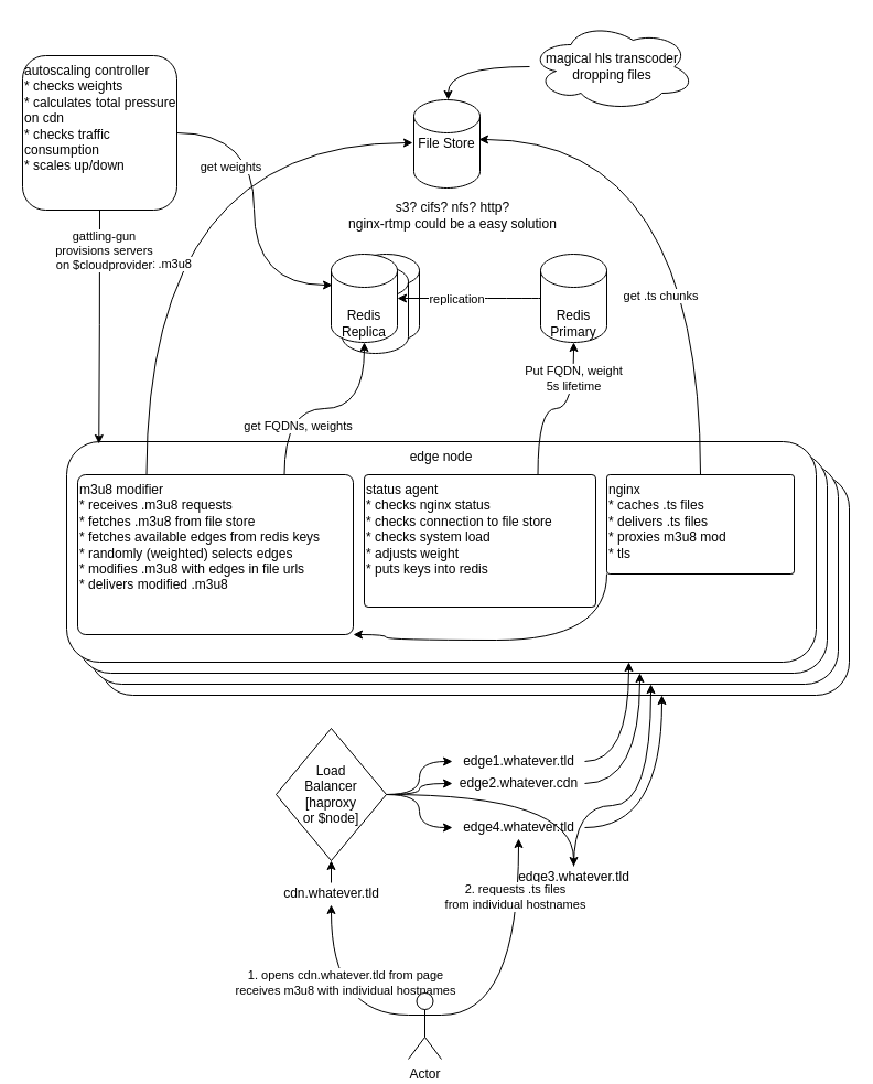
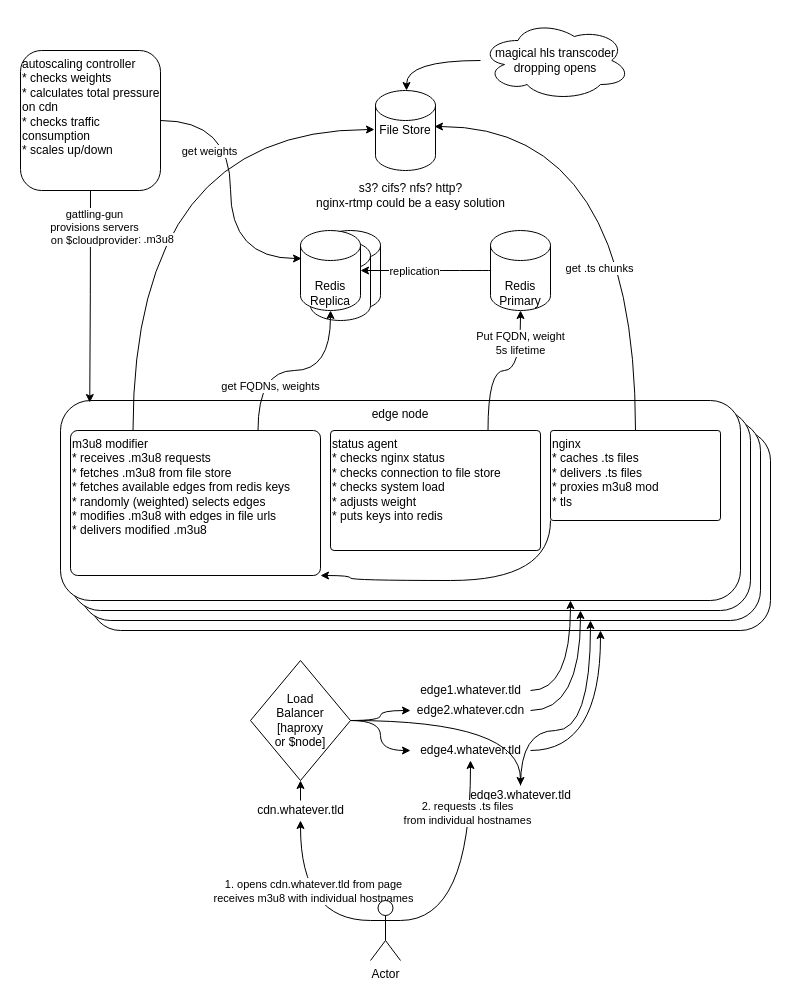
  <mxCell id="0" />
  <mxCell id="1" parent="0" />
  <mxCell id="2" value="" style="shape=cylinder2;whiteSpace=wrap;html=1;boundedLbl=1;backgroundOutline=1;size=15;align=center;verticalAlign=bottom;" vertex="1" parent="1"><mxGeometry x="320" y="230" width="60" height="80" as="geometry" /></mxCell>
  <mxCell id="3" value="" style="shape=cylinder2;whiteSpace=wrap;html=1;boundedLbl=1;backgroundOutline=1;size=15;align=center;verticalAlign=bottom;" vertex="1" parent="1"><mxGeometry x="310" y="240" width="60" height="80" as="geometry" /></mxCell>
  <mxCell id="4" value="edge node" style="rounded=1;whiteSpace=wrap;html=1;verticalAlign=top;" vertex="1" parent="1"><mxGeometry x="90" y="430" width="680" height="200" as="geometry" /></mxCell>
  <mxCell id="5" value="edge node" style="rounded=1;whiteSpace=wrap;html=1;verticalAlign=top;" vertex="1" parent="1"><mxGeometry x="80" y="420" width="680" height="200" as="geometry" /></mxCell>
  <mxCell id="6" value="edge node" style="rounded=1;whiteSpace=wrap;html=1;verticalAlign=top;" vertex="1" parent="1"><mxGeometry x="70" y="410" width="680" height="200" as="geometry" /></mxCell>
  <mxCell id="7" value="File Store" style="shape=cylinder2;whiteSpace=wrap;html=1;boundedLbl=1;backgroundOutline=1;size=15;" vertex="1" parent="1"><mxGeometry x="375" y="90" width="60" height="80" as="geometry" /></mxCell>
  <mxCell id="8" style="edgeStyle=orthogonalEdgeStyle;curved=1;rounded=0;orthogonalLoop=1;jettySize=auto;html=1;" edge="1" parent="1" source="10" target="24"><mxGeometry relative="1" as="geometry" /></mxCell>
  <mxCell id="9" value="replication" style="edgeLabel;html=1;align=center;verticalAlign=middle;resizable=0;points=[];" vertex="1" connectable="0" parent="8"><mxGeometry x="0.185" relative="1" as="geometry"><mxPoint as="offset" /></mxGeometry></mxCell>
  <mxCell id="10" value="Redis Primary" style="shape=cylinder2;whiteSpace=wrap;html=1;boundedLbl=1;backgroundOutline=1;size=15;verticalAlign=bottom;" vertex="1" parent="1"><mxGeometry x="490" y="230" width="60" height="80" as="geometry" /></mxCell>
  <mxCell id="11" value="edge node" style="rounded=1;whiteSpace=wrap;html=1;verticalAlign=top;" vertex="1" parent="1"><mxGeometry x="60" y="400" width="680" height="200" as="geometry" /></mxCell>
  <mxCell id="12" value="status agent&lt;br&gt;* checks nginx status&lt;br&gt;* checks connection to file store&lt;br&gt;* checks system load&lt;br&gt;* adjusts weight&lt;br&gt;* puts keys into redis" style="rounded=1;whiteSpace=wrap;html=1;align=left;arcSize=3;verticalAlign=top;" vertex="1" parent="1"><mxGeometry x="330" y="430" width="210" height="120" as="geometry" /></mxCell>
  <mxCell id="13" style="edgeStyle=orthogonalEdgeStyle;curved=1;rounded=0;orthogonalLoop=1;jettySize=auto;html=1;exitX=0.5;exitY=0;exitDx=0;exitDy=0;entryX=0.983;entryY=0.45;entryDx=0;entryDy=0;entryPerimeter=0;" edge="1" parent="1" source="16" target="7"><mxGeometry relative="1" as="geometry" /></mxCell>
  <mxCell id="14" value="get .ts chunks" style="edgeLabel;html=1;align=center;verticalAlign=middle;resizable=0;points=[];" vertex="1" connectable="0" parent="13"><mxGeometry x="-0.354" y="37" relative="1" as="geometry"><mxPoint as="offset" /></mxGeometry></mxCell>
  <mxCell id="15" style="edgeStyle=orthogonalEdgeStyle;curved=1;rounded=0;orthogonalLoop=1;jettySize=auto;html=1;exitX=0;exitY=1;exitDx=0;exitDy=0;entryX=1;entryY=1;entryDx=0;entryDy=0;" edge="1" parent="1" source="16" target="23"><mxGeometry relative="1" as="geometry"><Array as="points"><mxPoint x="350" y="580" /><mxPoint x="350" y="575" /></Array></mxGeometry></mxCell>
  <mxCell id="16" value="nginx&lt;br&gt;* caches .ts files&lt;br&gt;* delivers .ts files&lt;br&gt;* proxies m3u8 mod&lt;br&gt;* tls" style="rounded=1;whiteSpace=wrap;html=1;align=left;arcSize=3;verticalAlign=top;" vertex="1" parent="1"><mxGeometry x="550" y="430" width="170" height="90" as="geometry" /></mxCell>
  <mxCell id="17" style="edgeStyle=orthogonalEdgeStyle;rounded=0;orthogonalLoop=1;jettySize=auto;html=1;exitX=0.75;exitY=0;exitDx=0;exitDy=0;curved=1;" edge="1" parent="1" source="12" target="10"><mxGeometry relative="1" as="geometry" /></mxCell>
  <mxCell id="18" value="Put FQDN, weight&lt;br&gt;5s lifetime" style="edgeLabel;html=1;align=center;verticalAlign=middle;resizable=0;points=[];" vertex="1" connectable="0" parent="17"><mxGeometry x="-0.215" y="28" relative="1" as="geometry"><mxPoint x="31.5" as="offset" /></mxGeometry></mxCell>
  <mxCell id="19" style="edgeStyle=orthogonalEdgeStyle;curved=1;rounded=0;orthogonalLoop=1;jettySize=auto;html=1;exitX=0.25;exitY=0;exitDx=0;exitDy=0;entryX=-0.017;entryY=0.488;entryDx=0;entryDy=0;entryPerimeter=0;" edge="1" parent="1" source="23" target="7"><mxGeometry relative="1" as="geometry" /></mxCell>
  <mxCell id="20" value="get .m3u8" style="edgeLabel;html=1;align=center;verticalAlign=middle;resizable=0;points=[];" vertex="1" connectable="0" parent="19"><mxGeometry x="-0.297" y="-15" relative="1" as="geometry"><mxPoint x="1" as="offset" /></mxGeometry></mxCell>
  <mxCell id="21" style="edgeStyle=orthogonalEdgeStyle;curved=1;rounded=0;orthogonalLoop=1;jettySize=auto;html=1;exitX=0.75;exitY=0;exitDx=0;exitDy=0;entryX=0.5;entryY=1;entryDx=0;entryDy=0;entryPerimeter=0;" edge="1" parent="1" source="23" target="24"><mxGeometry relative="1" as="geometry" /></mxCell>
  <mxCell id="22" value="get FQDNs, weights" style="edgeLabel;html=1;align=center;verticalAlign=middle;resizable=0;points=[];" vertex="1" connectable="0" parent="21"><mxGeometry x="-0.252" y="-15" relative="1" as="geometry"><mxPoint as="offset" /></mxGeometry></mxCell>
  <mxCell id="23" value="m3u8 modifier&lt;br&gt;* receives .m3u8 requests&lt;br&gt;* fetches .m3u8 from file store&lt;br&gt;* fetches available edges from redis keys&lt;br&gt;* randomly (weighted) selects edges&lt;br&gt;* modifies .m3u8 with edges in file urls&lt;br&gt;* delivers modified .m3u8&lt;br&gt;" style="rounded=1;whiteSpace=wrap;html=1;align=left;arcSize=5;verticalAlign=top;" vertex="1" parent="1"><mxGeometry x="70" y="430" width="250" height="145" as="geometry" /></mxCell>
  <mxCell id="24" value="Redis&lt;br&gt;&lt;div style=&quot;&quot;&gt;&lt;span&gt;Replica&lt;/span&gt;&lt;/div&gt;" style="shape=cylinder2;whiteSpace=wrap;html=1;boundedLbl=1;backgroundOutline=1;size=15;align=center;verticalAlign=bottom;" vertex="1" parent="1"><mxGeometry x="300" y="230" width="60" height="80" as="geometry" /></mxCell>
  <mxCell id="25" value="s3? cifs? nfs? http?&lt;br&gt;nginx-rtmp could be a easy solution" style="text;html=1;align=center;verticalAlign=middle;resizable=0;points=[];autosize=1;" vertex="1" parent="1"><mxGeometry x="310" y="180" width="200" height="30" as="geometry" /></mxCell>
  <mxCell id="26" style="edgeStyle=orthogonalEdgeStyle;curved=1;rounded=0;orthogonalLoop=1;jettySize=auto;html=1;entryX=0.5;entryY=1;entryDx=0;entryDy=0;" edge="1" parent="1" source="27" target="45"><mxGeometry relative="1" as="geometry" /></mxCell>
  <mxCell id="27" value="cdn.whatever.tld" style="text;html=1;align=center;verticalAlign=middle;resizable=0;points=[];autosize=1;" vertex="1" parent="1"><mxGeometry x="250" y="800" width="100" height="20" as="geometry" /></mxCell>
  <mxCell id="28" style="edgeStyle=orthogonalEdgeStyle;curved=1;rounded=0;orthogonalLoop=1;jettySize=auto;html=1;entryX=0.75;entryY=1;entryDx=0;entryDy=0;" edge="1" parent="1" source="29" target="11"><mxGeometry relative="1" as="geometry"><Array as="points"><mxPoint x="570" y="690" /></Array></mxGeometry></mxCell>
  <mxCell id="29" value="edge1.whatever.tld" style="text;html=1;align=center;verticalAlign=middle;resizable=0;points=[];autosize=1;" vertex="1" parent="1"><mxGeometry x="410" y="680" width="120" height="20" as="geometry" /></mxCell>
  <mxCell id="30" style="edgeStyle=orthogonalEdgeStyle;curved=1;rounded=0;orthogonalLoop=1;jettySize=auto;html=1;entryX=0.75;entryY=1;entryDx=0;entryDy=0;" edge="1" parent="1" source="31" target="6"><mxGeometry relative="1" as="geometry"><Array as="points"><mxPoint x="580" y="710" /></Array></mxGeometry></mxCell>
  <mxCell id="31" value="edge2.whatever.cdn" style="text;html=1;align=center;verticalAlign=middle;resizable=0;points=[];autosize=1;" vertex="1" parent="1"><mxGeometry x="410" y="700" width="120" height="20" as="geometry" /></mxCell>
  <mxCell id="32" style="edgeStyle=orthogonalEdgeStyle;curved=1;rounded=0;orthogonalLoop=1;jettySize=auto;html=1;entryX=0.75;entryY=1;entryDx=0;entryDy=0;" edge="1" parent="1" source="33" target="5"><mxGeometry relative="1" as="geometry"><Array as="points"><mxPoint x="590" y="730" /></Array></mxGeometry></mxCell>
  <mxCell id="33" value="edge3.whatever.tld" style="text;html=1;align=center;verticalAlign=middle;resizable=0;points=[];autosize=1;" vertex="1" parent="1"><mxGeometry x="460" y="785" width="120" height="20" as="geometry" /></mxCell>
  <mxCell id="34" style="edgeStyle=orthogonalEdgeStyle;curved=1;rounded=0;orthogonalLoop=1;jettySize=auto;html=1;entryX=0.75;entryY=1;entryDx=0;entryDy=0;" edge="1" parent="1" source="35" target="4"><mxGeometry relative="1" as="geometry"><Array as="points"><mxPoint x="600" y="750" /></Array></mxGeometry></mxCell>
  <mxCell id="35" value="edge4.whatever.tld" style="text;html=1;align=center;verticalAlign=middle;resizable=0;points=[];autosize=1;" vertex="1" parent="1"><mxGeometry x="410" y="740" width="120" height="20" as="geometry" /></mxCell>
  <mxCell id="36" style="edgeStyle=orthogonalEdgeStyle;curved=1;rounded=0;orthogonalLoop=1;jettySize=auto;html=1;exitX=0;exitY=0.333;exitDx=0;exitDy=0;exitPerimeter=0;" edge="1" parent="1" source="40" target="27"><mxGeometry relative="1" as="geometry" /></mxCell>
  <mxCell id="37" value="1. opens cdn.whatever.tld from page&lt;br&gt;receives m3u8 with individual hostnames" style="edgeLabel;html=1;align=center;verticalAlign=middle;resizable=0;points=[];" vertex="1" connectable="0" parent="36"><mxGeometry x="0.175" y="-12" relative="1" as="geometry"><mxPoint as="offset" /></mxGeometry></mxCell>
  <mxCell id="38" style="edgeStyle=orthogonalEdgeStyle;curved=1;rounded=0;orthogonalLoop=1;jettySize=auto;html=1;exitX=1;exitY=0.333;exitDx=0;exitDy=0;exitPerimeter=0;" edge="1" parent="1" source="40" target="35"><mxGeometry relative="1" as="geometry" /></mxCell>
  <mxCell id="39" value="2. requests .ts files&lt;br&gt;from individual hostnames" style="edgeLabel;html=1;align=center;verticalAlign=middle;resizable=0;points=[];" vertex="1" connectable="0" parent="38"><mxGeometry x="0.552" y="4" relative="1" as="geometry"><mxPoint as="offset" /></mxGeometry></mxCell>
  <mxCell id="40" value="Actor" style="shape=umlActor;verticalLabelPosition=bottom;verticalAlign=top;html=1;outlineConnect=0;align=center;" vertex="1" parent="1"><mxGeometry x="370" y="900" width="30" height="60" as="geometry" /></mxCell>
- <mxCell id="41" style="edgeStyle=orthogonalEdgeStyle;curved=1;rounded=0;orthogonalLoop=1;jettySize=auto;html=1;" edge="1" parent="1" source="45" target="29"><mxGeometry relative="1" as="geometry" /></mxCell>
  <mxCell id="42" style="edgeStyle=orthogonalEdgeStyle;curved=1;rounded=0;orthogonalLoop=1;jettySize=auto;html=1;exitX=1;exitY=0.5;exitDx=0;exitDy=0;" edge="1" parent="1" source="45" target="31"><mxGeometry relative="1" as="geometry" /></mxCell>
  <mxCell id="43" style="edgeStyle=orthogonalEdgeStyle;curved=1;rounded=0;orthogonalLoop=1;jettySize=auto;html=1;exitX=1;exitY=0.5;exitDx=0;exitDy=0;" edge="1" parent="1" source="45" target="33"><mxGeometry relative="1" as="geometry" /></mxCell>
  <mxCell id="44" style="edgeStyle=orthogonalEdgeStyle;curved=1;rounded=0;orthogonalLoop=1;jettySize=auto;html=1;exitX=1;exitY=0.5;exitDx=0;exitDy=0;" edge="1" parent="1" source="45" target="35"><mxGeometry relative="1" as="geometry" /></mxCell>
  <mxCell id="45" value="Load&lt;br&gt;Balancer&lt;br&gt;[haproxy&lt;br&gt;or $node]" style="rhombus;whiteSpace=wrap;html=1;align=center;" vertex="1" parent="1"><mxGeometry x="250" y="660" width="100" height="120" as="geometry" /></mxCell>
  <mxCell id="46" style="edgeStyle=orthogonalEdgeStyle;curved=1;rounded=0;orthogonalLoop=1;jettySize=auto;html=1;entryX=0.517;entryY=0;entryDx=0;entryDy=0;entryPerimeter=0;" edge="1" parent="1" source="47" target="7"><mxGeometry relative="1" as="geometry" /></mxCell>
- <mxCell id="47" value="magical hls transcoder dropping files" style="ellipse;shape=cloud;whiteSpace=wrap;html=1;align=center;" vertex="1" parent="1"><mxGeometry x="480" y="20" width="150" height="80" as="geometry" /></mxCell>
+ <mxCell id="47" value="magical hls transcoder dropping opens" style="ellipse;shape=cloud;whiteSpace=wrap;html=1;align=center;" vertex="1" parent="1"><mxGeometry x="480" y="20" width="150" height="80" as="geometry" /></mxCell>
  <mxCell id="48" style="edgeStyle=orthogonalEdgeStyle;curved=1;rounded=0;orthogonalLoop=1;jettySize=auto;html=1;entryX=0.017;entryY=0.35;entryDx=0;entryDy=0;entryPerimeter=0;" edge="1" parent="1" source="52" target="24"><mxGeometry relative="1" as="geometry" /></mxCell>
  <mxCell id="49" value="get weights" style="edgeLabel;html=1;align=center;verticalAlign=middle;resizable=0;points=[];" vertex="1" connectable="0" parent="48"><mxGeometry x="-0.655" y="-30" relative="1" as="geometry"><mxPoint as="offset" /></mxGeometry></mxCell>
  <mxCell id="50" style="edgeStyle=orthogonalEdgeStyle;curved=1;rounded=0;orthogonalLoop=1;jettySize=auto;html=1;entryX=0.043;entryY=0.01;entryDx=0;entryDy=0;entryPerimeter=0;" edge="1" parent="1" source="52" target="11"><mxGeometry relative="1" as="geometry" /></mxCell>
  <mxCell id="51" value="gattling-gun&lt;br&gt;provisions servers&lt;br&gt;on $cloudprovider" style="edgeLabel;html=1;align=center;verticalAlign=middle;resizable=0;points=[];" vertex="1" connectable="0" parent="50"><mxGeometry x="-0.657" y="3" relative="1" as="geometry"><mxPoint as="offset" /></mxGeometry></mxCell>
  <mxCell id="52" value="autoscaling controller&lt;br&gt;* checks weights&lt;br&gt;* calculates total pressure on cdn&lt;br&gt;* checks traffic consumption&lt;br&gt;* scales up/down" style="rounded=1;whiteSpace=wrap;html=1;align=left;verticalAlign=top;" vertex="1" parent="1"><mxGeometry x="20" y="50" width="140" height="140" as="geometry" /></mxCell>
